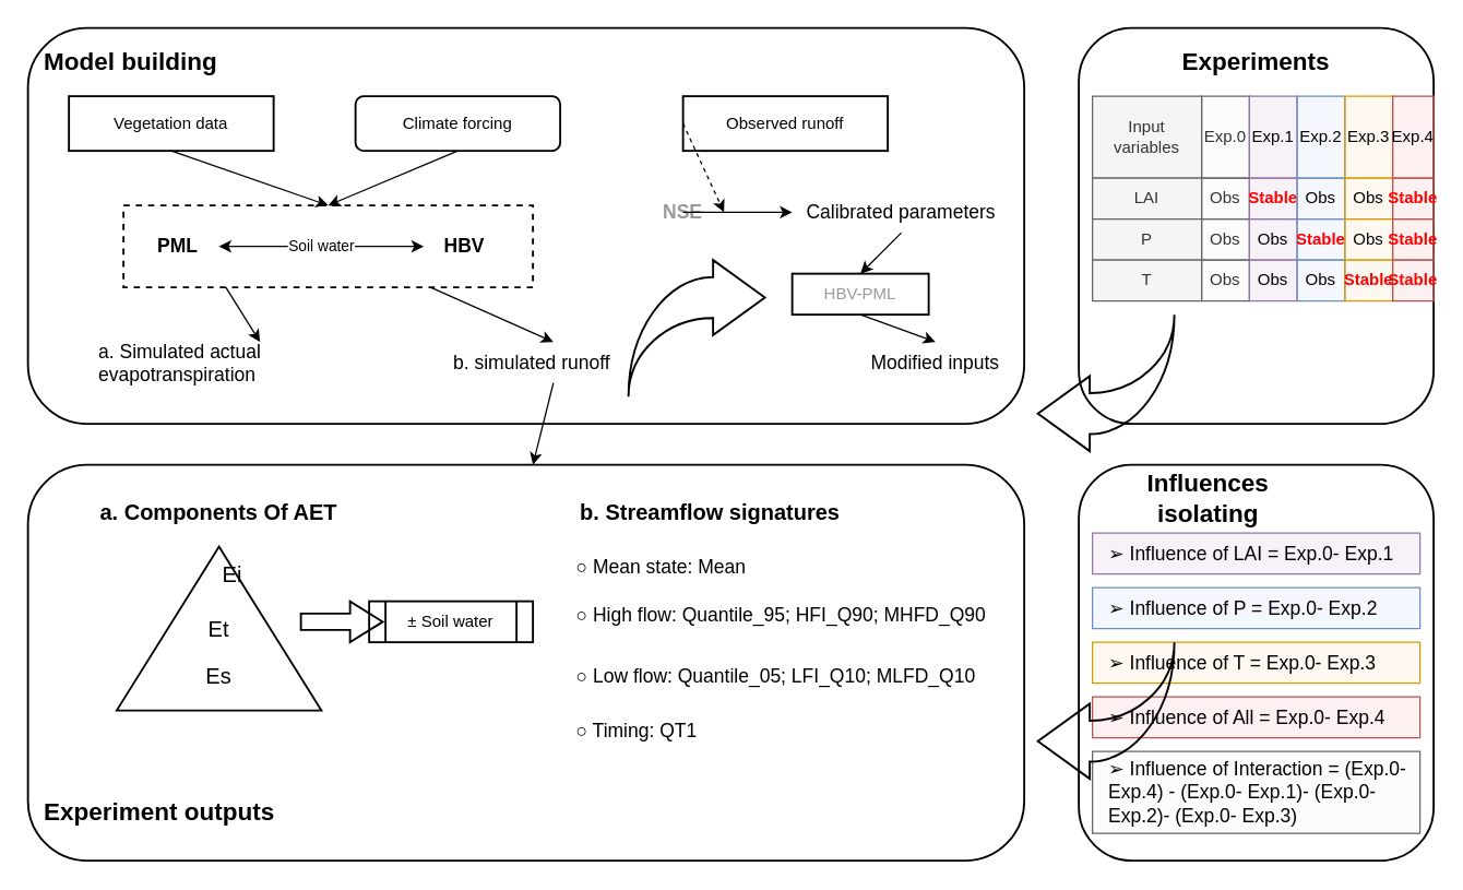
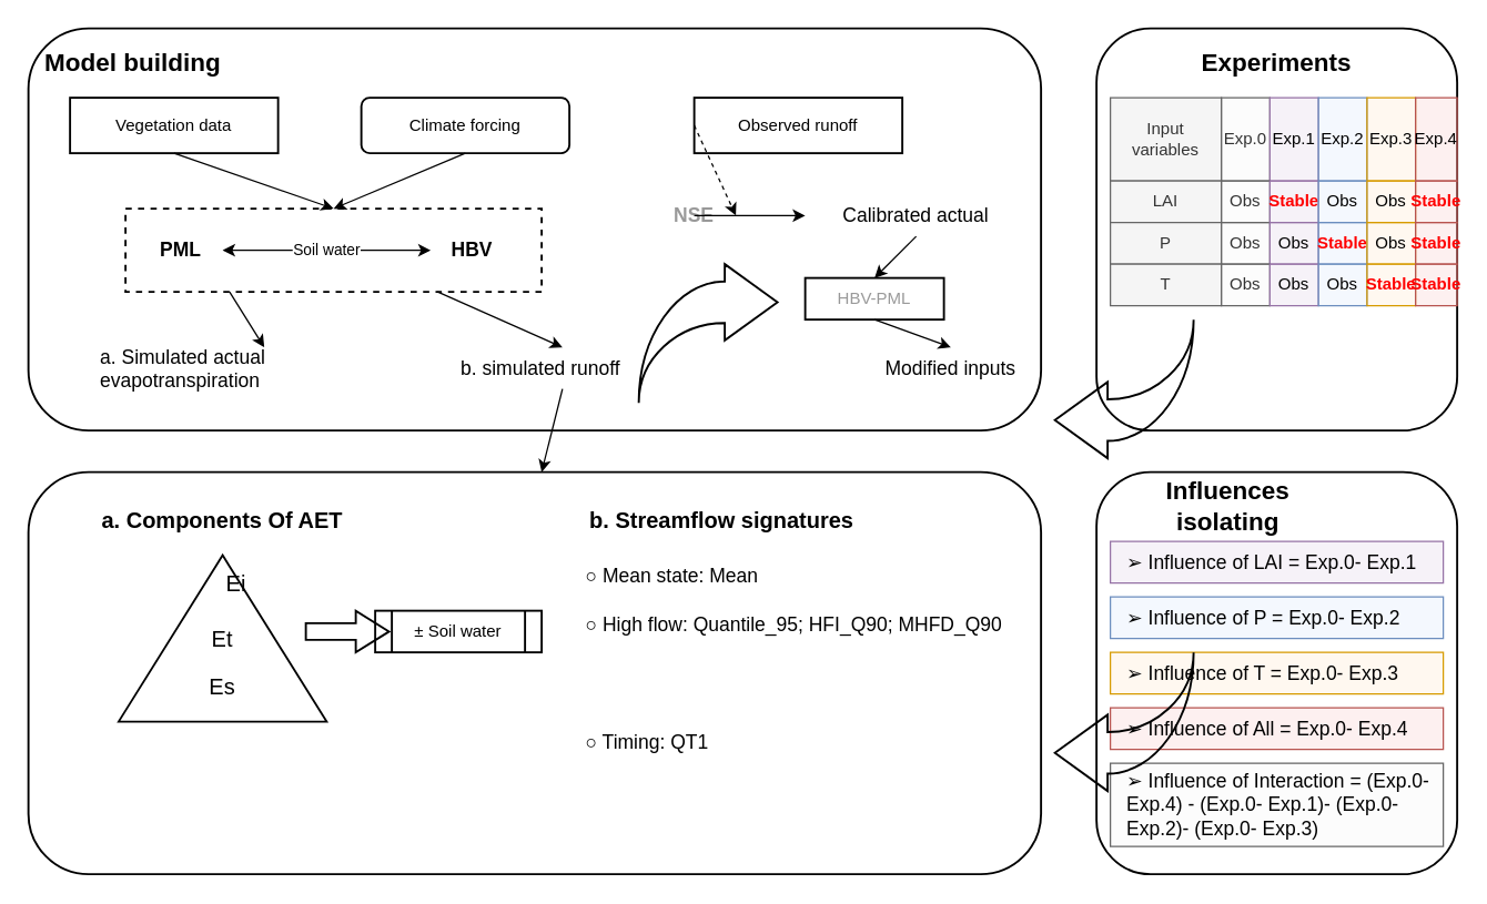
  <mxCell id="0" />
  <mxCell id="1" parent="0" />
  <mxCell id="2" value="" style="rounded=1;whiteSpace=wrap;html=1;fillColor=none;strokeWidth=1.5;" vertex="1" parent="1"><mxGeometry x="20" y="20" width="730" height="290" as="geometry" /></mxCell>
  <mxCell id="3" value="&lt;font style=&quot;font-size: 18px;&quot;&gt;&lt;b&gt;Model building&lt;/b&gt;&lt;/font&gt;" style="text;html=1;strokeColor=none;fillColor=none;align=left;verticalAlign=middle;whiteSpace=wrap;rounded=0;" vertex="1" parent="1"><mxGeometry x="30" y="30" width="170" height="30" as="geometry" /></mxCell>
  <mxCell id="4" value="Vegetation data" style="rounded=0;whiteSpace=wrap;html=1;fillColor=none;strokeWidth=1.5;" vertex="1" parent="1"><mxGeometry x="50" y="70" width="150" height="40" as="geometry" /></mxCell>
  <mxCell id="5" value="Climate forcing" style="whiteSpace=wrap;html=1;fillColor=none;strokeWidth=1.5;rounded=1;" vertex="1" parent="1"><mxGeometry x="260" y="70" width="150" height="40" as="geometry" /></mxCell>
  <mxCell id="6" value="Observed runoff" style="rounded=0;whiteSpace=wrap;html=1;fillColor=none;strokeWidth=1.5;" vertex="1" parent="1"><mxGeometry x="500" y="70" width="150" height="40" as="geometry" /></mxCell>
  <mxCell id="7" value="" style="rounded=0;whiteSpace=wrap;html=1;fillColor=none;strokeWidth=1.5;dashed=1;" vertex="1" parent="1"><mxGeometry x="90" y="150" width="300" height="60" as="geometry" /></mxCell>
  <mxCell id="8" value="&lt;b&gt;PML&lt;/b&gt;" style="text;html=1;strokeColor=none;fillColor=none;align=center;verticalAlign=middle;whiteSpace=wrap;rounded=0;fontSize=14;" vertex="1" parent="1"><mxGeometry x="100" y="165" width="60" height="30" as="geometry" /></mxCell>
  <mxCell id="9" value="&lt;b&gt;HBV&lt;/b&gt;" style="text;html=1;strokeColor=none;fillColor=none;align=center;verticalAlign=middle;whiteSpace=wrap;rounded=0;fontSize=14;" vertex="1" parent="1"><mxGeometry x="310" y="165" width="60" height="30" as="geometry" /></mxCell>
  <mxCell id="10" value="Soil water" style="endArrow=classic;startArrow=classic;html=1;rounded=0;exitX=1;exitY=0.5;exitDx=0;exitDy=0;entryX=0;entryY=0.5;entryDx=0;entryDy=0;" edge="1" parent="1" source="8" target="9"><mxGeometry width="50" height="50" relative="1" as="geometry"><mxPoint x="470" y="400" as="sourcePoint" /><mxPoint x="520" y="350" as="targetPoint" /></mxGeometry></mxCell>
  <mxCell id="11" value="" style="endArrow=classic;html=1;rounded=0;exitX=0.5;exitY=1;exitDx=0;exitDy=0;entryX=0.5;entryY=0;entryDx=0;entryDy=0;" edge="1" parent="1" source="4" target="7"><mxGeometry width="50" height="50" relative="1" as="geometry"><mxPoint x="470" y="400" as="sourcePoint" /><mxPoint x="520" y="350" as="targetPoint" /></mxGeometry></mxCell>
  <mxCell id="12" value="" style="endArrow=classic;html=1;rounded=0;exitX=0.5;exitY=1;exitDx=0;exitDy=0;entryX=0.5;entryY=0;entryDx=0;entryDy=0;" edge="1" parent="1" source="5" target="7"><mxGeometry width="50" height="50" relative="1" as="geometry"><mxPoint x="470" y="400" as="sourcePoint" /><mxPoint x="520" y="350" as="targetPoint" /></mxGeometry></mxCell>
  <mxCell id="13" value="a. Simulated actual evapotranspiration" style="text;html=1;strokeColor=none;fillColor=none;align=left;verticalAlign=middle;whiteSpace=wrap;rounded=0;fontSize=14;" vertex="1" parent="1"><mxGeometry x="70" y="250" width="240" height="30" as="geometry" /></mxCell>
  <mxCell id="14" value="b. simulated runoff" style="text;html=1;strokeColor=none;fillColor=none;align=left;verticalAlign=middle;whiteSpace=wrap;rounded=0;fontSize=14;" vertex="1" parent="1"><mxGeometry x="330" y="250" width="150" height="30" as="geometry" /></mxCell>
  <mxCell id="15" value="" style="endArrow=classic;html=1;rounded=0;exitX=0.25;exitY=1;exitDx=0;exitDy=0;entryX=0.5;entryY=0;entryDx=0;entryDy=0;" edge="1" parent="1" source="7" target="13"><mxGeometry width="50" height="50" relative="1" as="geometry"><mxPoint x="470" y="400" as="sourcePoint" /><mxPoint x="520" y="350" as="targetPoint" /></mxGeometry></mxCell>
  <mxCell id="16" value="" style="endArrow=classic;html=1;rounded=0;exitX=0.75;exitY=1;exitDx=0;exitDy=0;entryX=0.5;entryY=0;entryDx=0;entryDy=0;" edge="1" parent="1" source="7" target="14"><mxGeometry width="50" height="50" relative="1" as="geometry"><mxPoint x="470" y="400" as="sourcePoint" /><mxPoint x="520" y="350" as="targetPoint" /></mxGeometry></mxCell>
  <mxCell id="17" value="NSE" style="text;html=1;strokeColor=none;fillColor=none;align=center;verticalAlign=middle;whiteSpace=wrap;rounded=0;fontSize=14;fontColor=#999999;fontStyle=1" vertex="1" parent="1"><mxGeometry x="470" y="140" width="60" height="30" as="geometry" /></mxCell>
  <mxCell id="18" value="" style="endArrow=classic;html=1;rounded=0;exitX=0;exitY=0.5;exitDx=0;exitDy=0;entryX=1;entryY=0.5;entryDx=0;entryDy=0;dashed=1;" edge="1" parent="1" source="6" target="17"><mxGeometry width="50" height="50" relative="1" as="geometry"><mxPoint x="470" y="400" as="sourcePoint" /><mxPoint x="520" y="350" as="targetPoint" /></mxGeometry></mxCell>
  <mxCell id="19" value="" style="endArrow=classic;html=1;rounded=0;" edge="1" parent="1"><mxGeometry width="50" height="50" relative="1" as="geometry"><mxPoint x="500" y="155" as="sourcePoint" /><mxPoint x="580" y="155" as="targetPoint" /></mxGeometry></mxCell>
- <mxCell id="20" value="Calibrated parameters" style="text;html=1;strokeColor=none;fillColor=none;align=center;verticalAlign=middle;whiteSpace=wrap;rounded=0;fontSize=14;" vertex="1" parent="1"><mxGeometry x="580" y="140" width="160" height="30" as="geometry" /></mxCell>
+ <mxCell id="20" value="Calibrated actual" style="text;html=1;strokeColor=none;fillColor=none;align=center;verticalAlign=middle;whiteSpace=wrap;rounded=0;fontSize=14;" vertex="1" parent="1"><mxGeometry x="580" y="140" width="160" height="30" as="geometry" /></mxCell>
  <mxCell id="21" value="HBV-PML" style="rounded=0;whiteSpace=wrap;html=1;fillColor=none;strokeWidth=1.5;fontColor=#999999;" vertex="1" parent="1"><mxGeometry x="580" y="200" width="100" height="30" as="geometry" /></mxCell>
  <mxCell id="22" value="" style="endArrow=classic;html=1;rounded=0;exitX=0.5;exitY=1;exitDx=0;exitDy=0;entryX=0.5;entryY=0;entryDx=0;entryDy=0;" edge="1" parent="1" source="20" target="21"><mxGeometry width="50" height="50" relative="1" as="geometry"><mxPoint x="470" y="400" as="sourcePoint" /><mxPoint x="520" y="350" as="targetPoint" /></mxGeometry></mxCell>
  <mxCell id="23" value="Modified inputs" style="text;html=1;strokeColor=none;fillColor=none;align=center;verticalAlign=middle;whiteSpace=wrap;rounded=0;fontSize=14;" vertex="1" parent="1"><mxGeometry x="630" y="250" width="110" height="30" as="geometry" /></mxCell>
  <mxCell id="24" value="" style="endArrow=classic;html=1;rounded=0;exitX=0.5;exitY=1;exitDx=0;exitDy=0;entryX=0.5;entryY=0;entryDx=0;entryDy=0;" edge="1" parent="1" source="21" target="23"><mxGeometry width="50" height="50" relative="1" as="geometry"><mxPoint x="470" y="400" as="sourcePoint" /><mxPoint x="520" y="350" as="targetPoint" /></mxGeometry></mxCell>
  <mxCell id="25" value="" style="endArrow=classic;html=1;rounded=0;exitX=0.5;exitY=1;exitDx=0;exitDy=0;" edge="1" parent="1" source="14"><mxGeometry width="50" height="50" relative="1" as="geometry"><mxPoint x="470" y="400" as="sourcePoint" /><mxPoint x="390" y="340" as="targetPoint" /></mxGeometry></mxCell>
  <mxCell id="26" value="" style="html=1;shadow=0;dashed=0;align=center;verticalAlign=middle;shape=mxgraph.arrows2.jumpInArrow;dy=15;dx=38;arrowHead=55;fillColor=none;strokeWidth=1.5;" vertex="1" parent="1"><mxGeometry x="460" y="190" width="100" height="100" as="geometry" /></mxCell>
  <mxCell id="27" value="" style="rounded=1;whiteSpace=wrap;html=1;fillColor=none;strokeWidth=1.5;" vertex="1" parent="1"><mxGeometry x="790" y="20" width="260" height="290" as="geometry" /></mxCell>
  <mxCell id="28" value="&lt;font style=&quot;font-size: 18px;&quot;&gt;&lt;b&gt;Experiments&lt;/b&gt;&lt;/font&gt;" style="text;html=1;strokeColor=none;fillColor=none;align=center;verticalAlign=middle;whiteSpace=wrap;rounded=0;" vertex="1" parent="1"><mxGeometry x="835" y="30" width="170" height="30" as="geometry" /></mxCell>
  <mxCell id="29" value="Input variables" style="rounded=0;whiteSpace=wrap;html=1;fillColor=#f5f5f5;strokeColor=#666666;fontColor=#333333;" vertex="1" parent="1"><mxGeometry x="800" y="70" width="80" height="60" as="geometry" /></mxCell>
  <mxCell id="30" value="Exp.0" style="rounded=0;whiteSpace=wrap;html=1;fillColor=#f5f5f5;strokeColor=#666666;fontColor=#333333;fillOpacity=30;" vertex="1" parent="1"><mxGeometry x="880" y="70" width="35" height="60" as="geometry" /></mxCell>
  <mxCell id="31" value="Exp.1" style="rounded=0;whiteSpace=wrap;html=1;fillColor=#e1d5e7;strokeColor=#9673a6;fillOpacity=30;" vertex="1" parent="1"><mxGeometry x="915" y="70" width="35" height="60" as="geometry" /></mxCell>
  <mxCell id="32" value="Exp.2" style="rounded=0;whiteSpace=wrap;html=1;fillColor=#dae8fc;strokeColor=#6c8ebf;fillOpacity=30;" vertex="1" parent="1"><mxGeometry x="950" y="70" width="35" height="60" as="geometry" /></mxCell>
  <mxCell id="33" value="Exp.3" style="rounded=0;whiteSpace=wrap;html=1;fillColor=#ffe6cc;strokeColor=#d79b00;fillOpacity=30;" vertex="1" parent="1"><mxGeometry x="985" y="70" width="35" height="60" as="geometry" /></mxCell>
  <mxCell id="34" value="Exp.4" style="rounded=0;whiteSpace=wrap;html=1;fillColor=#f8cecc;strokeColor=#b85450;fillOpacity=30;" vertex="1" parent="1"><mxGeometry x="1020" y="70" width="30" height="60" as="geometry" /></mxCell>
  <mxCell id="35" value="LAI" style="rounded=0;whiteSpace=wrap;html=1;fillColor=#f5f5f5;strokeColor=#666666;fontColor=#333333;" vertex="1" parent="1"><mxGeometry x="800" y="130" width="80" height="30" as="geometry" /></mxCell>
  <mxCell id="36" value="Obs" style="rounded=0;whiteSpace=wrap;html=1;fillColor=#f5f5f5;strokeColor=#666666;fontColor=#333333;fillOpacity=30;" vertex="1" parent="1"><mxGeometry x="880" y="130" width="35" height="30" as="geometry" /></mxCell>
  <mxCell id="37" value="&lt;font color=&quot;#ff0000&quot;&gt;&lt;b&gt;Stable&lt;/b&gt;&lt;/font&gt;" style="rounded=0;whiteSpace=wrap;html=1;fillColor=#e1d5e7;strokeColor=#9673a6;fillOpacity=30;" vertex="1" parent="1"><mxGeometry x="915" y="130" width="35" height="30" as="geometry" /></mxCell>
  <mxCell id="38" value="Obs" style="rounded=0;whiteSpace=wrap;html=1;fillColor=#dae8fc;strokeColor=#6c8ebf;fillOpacity=30;" vertex="1" parent="1"><mxGeometry x="950" y="130" width="35" height="30" as="geometry" /></mxCell>
  <mxCell id="39" value="Obs" style="rounded=0;whiteSpace=wrap;html=1;fillColor=#ffe6cc;strokeColor=#d79b00;fillOpacity=30;" vertex="1" parent="1"><mxGeometry x="985" y="130" width="35" height="30" as="geometry" /></mxCell>
  <mxCell id="40" value="&lt;font color=&quot;#ff0000&quot;&gt;&lt;b&gt;Stable&lt;/b&gt;&lt;/font&gt;" style="rounded=0;whiteSpace=wrap;html=1;fillColor=#f8cecc;strokeColor=#b85450;fillOpacity=30;" vertex="1" parent="1"><mxGeometry x="1020" y="130" width="30" height="30" as="geometry" /></mxCell>
  <mxCell id="41" value="P" style="rounded=0;whiteSpace=wrap;html=1;fillColor=#f5f5f5;strokeColor=#666666;fontColor=#333333;" vertex="1" parent="1"><mxGeometry x="800" y="160" width="80" height="30" as="geometry" /></mxCell>
  <mxCell id="42" value="Obs" style="rounded=0;whiteSpace=wrap;html=1;fillColor=#f5f5f5;strokeColor=#666666;fontColor=#333333;fillOpacity=30;" vertex="1" parent="1"><mxGeometry x="880" y="160" width="35" height="30" as="geometry" /></mxCell>
  <mxCell id="43" value="Obs" style="rounded=0;whiteSpace=wrap;html=1;fillColor=#e1d5e7;strokeColor=#9673a6;fillOpacity=30;" vertex="1" parent="1"><mxGeometry x="915" y="160" width="35" height="30" as="geometry" /></mxCell>
  <mxCell id="44" value="&lt;font color=&quot;#ff0000&quot;&gt;&lt;b&gt;Stable&lt;/b&gt;&lt;/font&gt;" style="rounded=0;whiteSpace=wrap;html=1;fillColor=#dae8fc;strokeColor=#6c8ebf;fillOpacity=30;" vertex="1" parent="1"><mxGeometry x="950" y="160" width="35" height="30" as="geometry" /></mxCell>
  <mxCell id="45" value="Obs" style="rounded=0;whiteSpace=wrap;html=1;fillColor=#ffe6cc;strokeColor=#d79b00;fillOpacity=30;" vertex="1" parent="1"><mxGeometry x="985" y="160" width="35" height="30" as="geometry" /></mxCell>
  <mxCell id="46" value="&lt;font color=&quot;#ff0000&quot;&gt;&lt;b&gt;Stable&lt;/b&gt;&lt;/font&gt;" style="rounded=0;whiteSpace=wrap;html=1;fillColor=#f8cecc;strokeColor=#b85450;fillOpacity=30;" vertex="1" parent="1"><mxGeometry x="1020" y="160" width="30" height="30" as="geometry" /></mxCell>
  <mxCell id="47" value="T" style="rounded=0;whiteSpace=wrap;html=1;fillColor=#f5f5f5;strokeColor=#666666;fontColor=#333333;" vertex="1" parent="1"><mxGeometry x="800" y="190" width="80" height="30" as="geometry" /></mxCell>
  <mxCell id="48" value="Obs" style="rounded=0;whiteSpace=wrap;html=1;fillColor=#f5f5f5;strokeColor=#666666;fontColor=#333333;fillOpacity=30;" vertex="1" parent="1"><mxGeometry x="880" y="190" width="35" height="30" as="geometry" /></mxCell>
  <mxCell id="49" value="Obs" style="rounded=0;whiteSpace=wrap;html=1;fillColor=#e1d5e7;strokeColor=#9673a6;fillOpacity=30;" vertex="1" parent="1"><mxGeometry x="915" y="190" width="35" height="30" as="geometry" /></mxCell>
  <mxCell id="50" value="Obs" style="rounded=0;whiteSpace=wrap;html=1;fillColor=#dae8fc;strokeColor=#6c8ebf;fillOpacity=30;" vertex="1" parent="1"><mxGeometry x="950" y="190" width="35" height="30" as="geometry" /></mxCell>
  <mxCell id="51" value="&lt;font color=&quot;#ff0000&quot;&gt;&lt;b&gt;Stable&lt;/b&gt;&lt;/font&gt;" style="rounded=0;whiteSpace=wrap;html=1;fillColor=#ffe6cc;strokeColor=#d79b00;fillOpacity=30;" vertex="1" parent="1"><mxGeometry x="985" y="190" width="35" height="30" as="geometry" /></mxCell>
  <mxCell id="52" value="&lt;font color=&quot;#ff0000&quot;&gt;&lt;b&gt;Stable&lt;/b&gt;&lt;/font&gt;" style="rounded=0;whiteSpace=wrap;html=1;fillColor=#f8cecc;strokeColor=#b85450;fillOpacity=30;" vertex="1" parent="1"><mxGeometry x="1020" y="190" width="30" height="30" as="geometry" /></mxCell>
  <mxCell id="53" value="" style="rounded=1;whiteSpace=wrap;html=1;fillColor=none;strokeWidth=1.5;" vertex="1" parent="1"><mxGeometry x="20" y="340" width="730" height="290" as="geometry" /></mxCell>
- <mxCell id="54" value="&lt;font style=&quot;font-size: 18px;&quot;&gt;&lt;b&gt;Experiment outputs&lt;/b&gt;&lt;/font&gt;" style="text;html=1;strokeColor=none;fillColor=none;align=left;verticalAlign=middle;whiteSpace=wrap;rounded=0;" vertex="1" parent="1"><mxGeometry x="30" y="580" width="210" height="30" as="geometry" /></mxCell>
  <mxCell id="55" value="a. Components Of AET" style="text;html=1;strokeColor=none;fillColor=none;align=center;verticalAlign=middle;whiteSpace=wrap;rounded=0;fontSize=16;fontStyle=1" vertex="1" parent="1"><mxGeometry x="70" y="360" width="180" height="30" as="geometry" /></mxCell>
  <mxCell id="56" value="" style="triangle;whiteSpace=wrap;html=1;fillColor=none;strokeWidth=1.5;direction=north" vertex="1" parent="1"><mxGeometry x="85" y="400" width="150" height="120" as="geometry" /></mxCell>
  <mxCell id="57" value="Ei" style="text;html=1;strokeColor=none;fillColor=none;align=center;verticalAlign=middle;whiteSpace=wrap;rounded=0;fontSize=16;" vertex="1" parent="1"><mxGeometry x="140" y="405" width="60" height="30" as="geometry" /></mxCell>
  <mxCell id="58" value="Et" style="text;html=1;strokeColor=none;fillColor=none;align=center;verticalAlign=middle;whiteSpace=wrap;rounded=0;fontSize=16;" vertex="1" parent="1"><mxGeometry x="130" y="445" width="60" height="30" as="geometry" /></mxCell>
  <mxCell id="59" value="Es" style="text;html=1;strokeColor=none;fillColor=none;align=center;verticalAlign=middle;whiteSpace=wrap;rounded=0;fontSize=16;" vertex="1" parent="1"><mxGeometry x="130" y="480" width="60" height="30" as="geometry" /></mxCell>
  <mxCell id="60" value="± Soil water" style="shape=process;whiteSpace=wrap;html=1;backgroundOutline=1;fillColor=none;strokeWidth=1.5;" vertex="1" parent="1"><mxGeometry x="270" y="440" width="120" height="30" as="geometry" /></mxCell>
  <mxCell id="61" value="" style="shape=singleArrow;direction=east;whiteSpace=wrap;html=1;fillColor=none;strokeWidth=1.5;arrowWidth=0.4;arrowSize=0.4;" vertex="1" parent="1"><mxGeometry x="220" y="440" width="60" height="30" as="geometry" /></mxCell>
  <mxCell id="62" value="b. Streamflow signatures" style="text;html=1;strokeColor=none;fillColor=none;align=center;verticalAlign=middle;whiteSpace=wrap;rounded=0;fontSize=16;fontStyle=1" vertex="1" parent="1"><mxGeometry x="420" y="360" width="200" height="30" as="geometry" /></mxCell>
  <mxCell id="63" value="○ Mean state: Mean" style="text;html=1;strokeColor=none;fillColor=none;align=left;verticalAlign=middle;whiteSpace=wrap;rounded=0;fontSize=14;" vertex="1" parent="1"><mxGeometry x="420" y="400" width="200" height="30" as="geometry" /></mxCell>
  <mxCell id="64" value="○ High flow: Quantile_95; HFI_Q90; MHFD_Q90" style="text;html=1;strokeColor=none;fillColor=none;align=left;verticalAlign=middle;whiteSpace=wrap;rounded=0;fontSize=14;" vertex="1" parent="1"><mxGeometry x="420" y="435" width="320" height="30" as="geometry" /></mxCell>
- <mxCell id="65" value="○ Low flow: Quantile_05; LFI_Q10; MLFD_Q10" style="text;html=1;strokeColor=none;fillColor=none;align=left;verticalAlign=middle;whiteSpace=wrap;rounded=0;fontSize=14;" vertex="1" parent="1"><mxGeometry x="420" y="480" width="320" height="30" as="geometry" /></mxCell>
  <mxCell id="66" value="○ Timing: QT1" style="text;html=1;strokeColor=none;fillColor=none;align=left;verticalAlign=middle;whiteSpace=wrap;rounded=0;fontSize=14;" vertex="1" parent="1"><mxGeometry x="420" y="520" width="200" height="30" as="geometry" /></mxCell>
  <mxCell id="67" value="" style="rounded=1;whiteSpace=wrap;html=1;fillColor=none;strokeWidth=1.5;" vertex="1" parent="1"><mxGeometry x="790" y="340" width="260" height="290" as="geometry" /></mxCell>
  <mxCell id="68" value="&lt;font style=&quot;font-size: 18px;&quot;&gt;&lt;b&gt;Influences isolating&lt;/b&gt;&lt;/font&gt;" style="text;html=1;strokeColor=none;fillColor=none;align=center;verticalAlign=middle;whiteSpace=wrap;rounded=0;" vertex="1" parent="1"><mxGeometry x="800" y="350" width="170" height="30" as="geometry" /></mxCell>
  <mxCell id="69" value="&lt;span style=&quot;font-size: 14px;&quot;&gt;➢ Influence of LAI = Exp.0- Exp.1&lt;/span&gt;" style="rounded=0;whiteSpace=wrap;html=1;fillColor=#e1d5e7;strokeColor=#9673a6;align=left;spacingLeft=10;fillOpacity=30;" vertex="1" parent="1"><mxGeometry x="800" y="390" width="240" height="30" as="geometry" /></mxCell>
  <mxCell id="70" value="&lt;span style=&quot;font-size: 14px;&quot;&gt;➢ Influence of P = Exp.0- Exp.2&lt;/span&gt;" style="rounded=0;whiteSpace=wrap;html=1;fillColor=#dae8fc;strokeColor=#6c8ebf;align=left;spacingLeft=10;fillOpacity=30;" vertex="1" parent="1"><mxGeometry x="800" y="430" width="240" height="30" as="geometry" /></mxCell>
  <mxCell id="71" value="&lt;span style=&quot;font-size: 14px;&quot;&gt;➢ Influence of T = Exp.0- Exp.3&lt;/span&gt;" style="rounded=0;whiteSpace=wrap;html=1;fillColor=#ffe6cc;strokeColor=#d79b00;align=left;spacingLeft=10;fillOpacity=30;" vertex="1" parent="1"><mxGeometry x="800" y="470" width="240" height="30" as="geometry" /></mxCell>
  <mxCell id="72" value="&lt;span style=&quot;font-size: 14px;&quot;&gt;➢ Influence of All = Exp.0- Exp.4&lt;/span&gt;" style="rounded=0;whiteSpace=wrap;html=1;fillColor=#f8cecc;strokeColor=#b85450;align=left;spacingLeft=10;fillOpacity=30;" vertex="1" parent="1"><mxGeometry x="800" y="510" width="240" height="30" as="geometry" /></mxCell>
  <mxCell id="73" value="&lt;span style=&quot;font-size: 14px;&quot;&gt;➢ Influence of Interaction = (Exp.0- Exp.4) - (Exp.0- Exp.1)- (Exp.0- Exp.2)- (Exp.0- Exp.3)&lt;/span&gt;" style="rounded=0;whiteSpace=wrap;html=1;fillColor=#f5f5f5;strokeColor=#666666;align=left;spacingLeft=10;fillOpacity=30;" vertex="1" parent="1"><mxGeometry x="800" y="550" width="240" height="60" as="geometry" /></mxCell>
  <mxCell id="74" value="" style="html=1;shadow=0;dashed=0;align=center;verticalAlign=middle;shape=mxgraph.arrows2.jumpInArrow;dy=15;dx=38;arrowHead=55;fillColor=none;strokeWidth=1.5;direction=west;" vertex="1" parent="1"><mxGeometry x="760" y="230" width="100" height="100" as="geometry" /></mxCell>
  <mxCell id="75" value="" style="html=1;shadow=0;dashed=0;align=center;verticalAlign=middle;shape=mxgraph.arrows2.jumpInArrow;dy=15;dx=38;arrowHead=55;fillColor=none;strokeWidth=1.5;direction=west;" vertex="1" parent="1"><mxGeometry x="760" y="470" width="100" height="100" as="geometry" /></mxCell>
